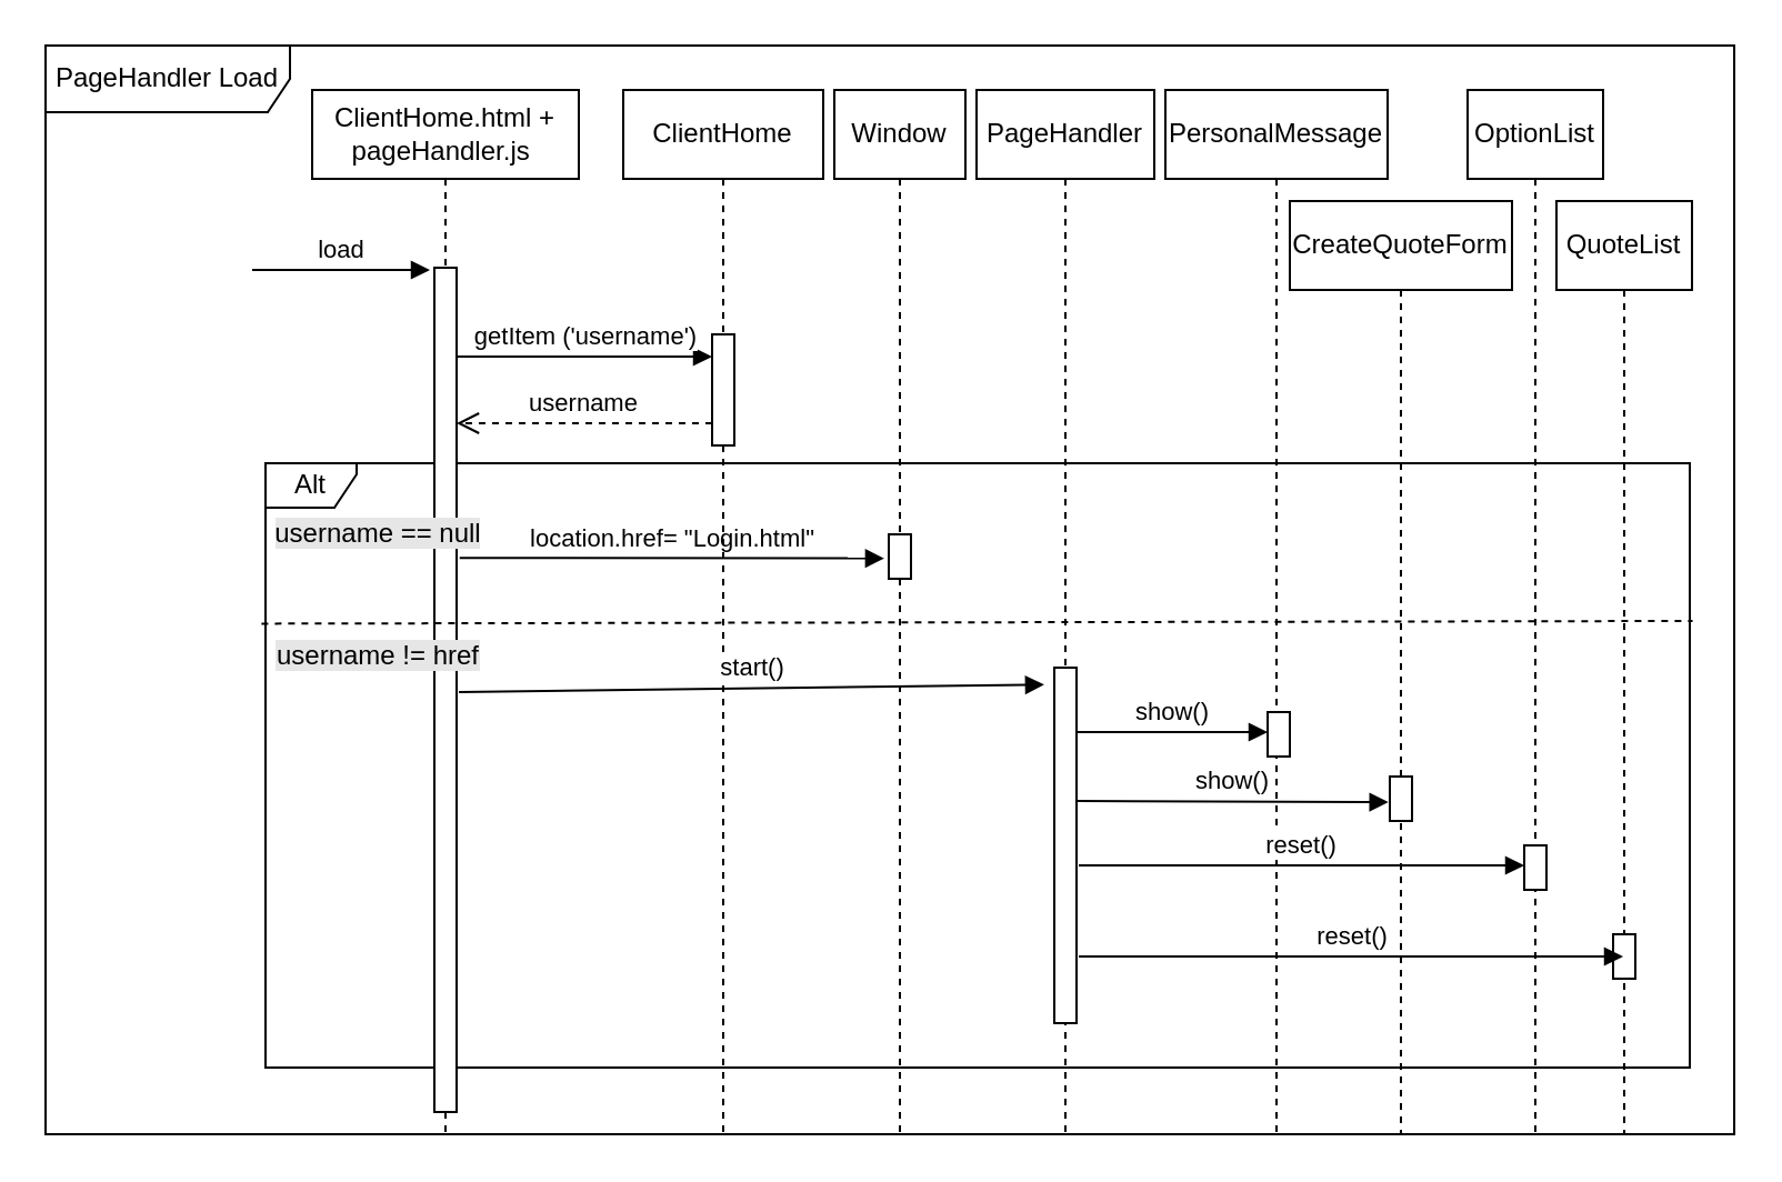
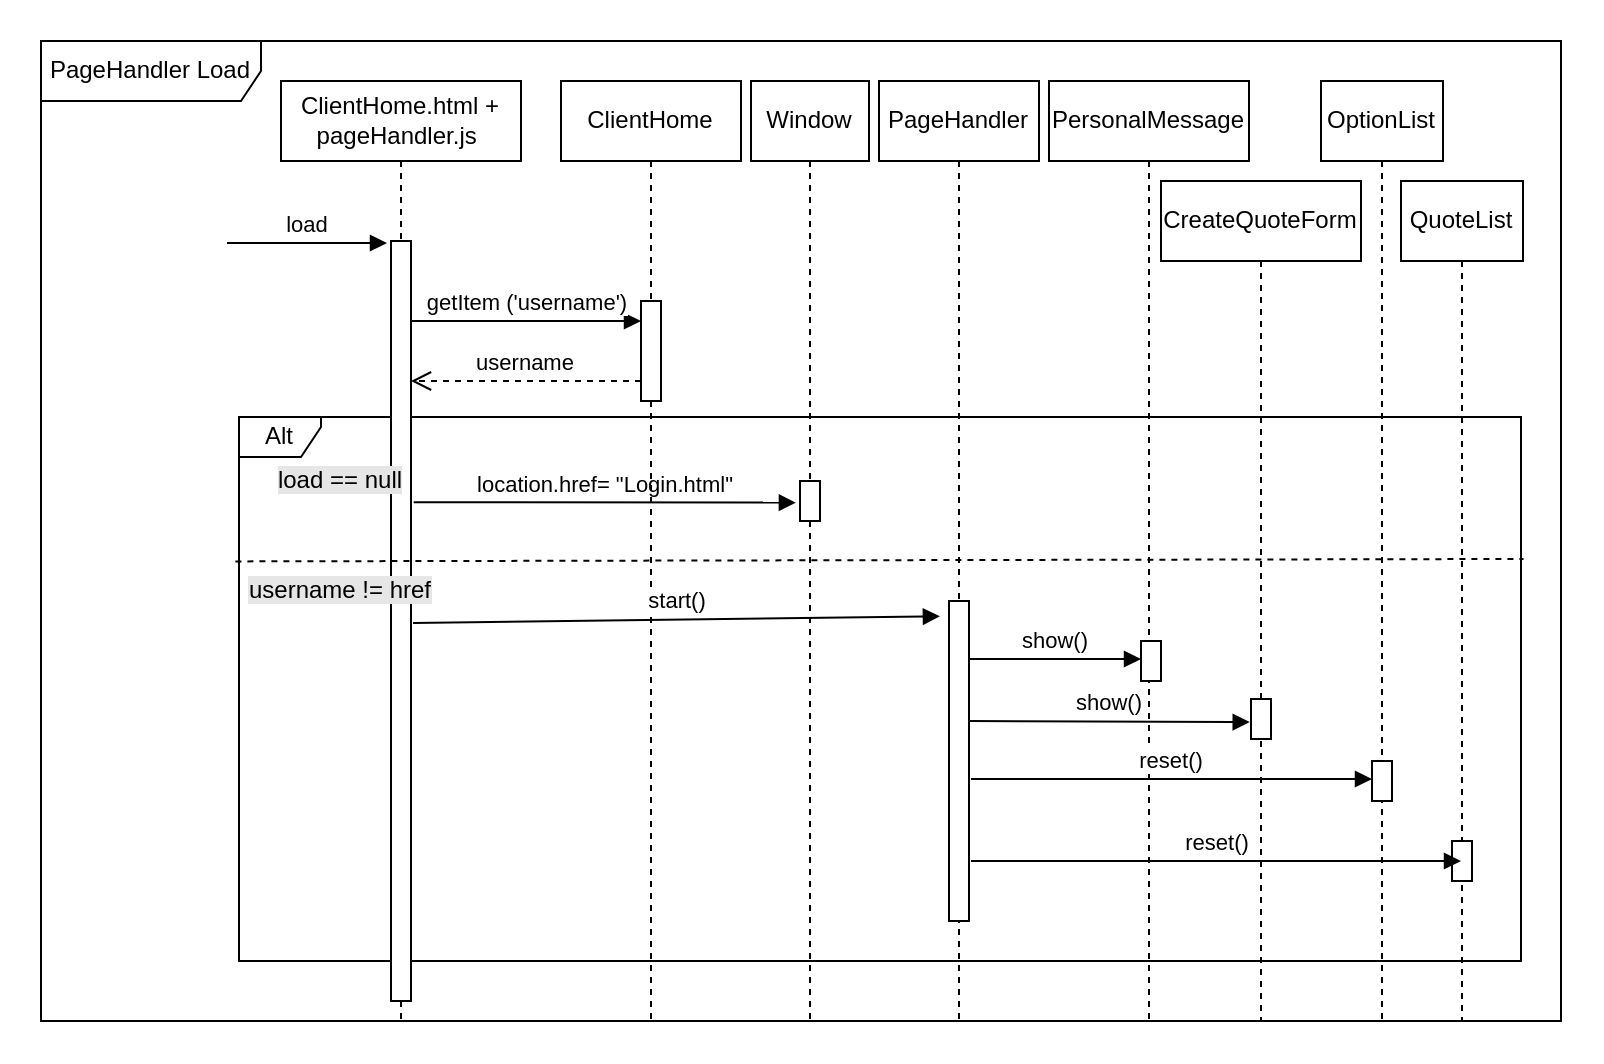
  <mxCell id="0" />
  <mxCell id="1" parent="0" />
  <mxCell id="2" value="Alt" style="shape=umlFrame;whiteSpace=wrap;html=1;width=41;height=20;" vertex="1" parent="1"><mxGeometry x="119" y="208" width="641" height="272" as="geometry" /></mxCell>
  <mxCell id="3" value="Window" style="shape=umlLifeline;perimeter=lifelinePerimeter;whiteSpace=wrap;html=1;container=0;collapsible=0;recursiveResize=0;outlineConnect=0;" vertex="1" parent="1"><mxGeometry x="375" y="40" width="59" height="470" as="geometry" /></mxCell>
  <mxCell id="4" value="ClientHome.html +&lt;br&gt;pageHandler.js&amp;nbsp;" style="shape=umlLifeline;perimeter=lifelinePerimeter;whiteSpace=wrap;html=1;container=1;collapsible=0;recursiveResize=0;outlineConnect=0;" vertex="1" parent="1"><mxGeometry x="140" y="40" width="120" height="470" as="geometry" /></mxCell>
  <mxCell id="5" value="" style="html=1;points=[];perimeter=orthogonalPerimeter;" vertex="1" parent="4"><mxGeometry x="55" y="80" width="10" height="380" as="geometry" /></mxCell>
  <mxCell id="6" value="location.href= &quot;Login.html&quot;" style="html=1;verticalAlign=bottom;endArrow=block;rounded=0;entryX=-0.205;entryY=0.791;entryDx=0;entryDy=0;entryPerimeter=0;" edge="1" parent="4"><mxGeometry width="80" relative="1" as="geometry"><mxPoint x="66.36" y="210.64" as="sourcePoint" /><mxPoint x="257.45" y="210.82" as="targetPoint" /></mxGeometry></mxCell>
  <mxCell id="7" value="&lt;span style=&quot;&quot;&gt;PageHandler Load&lt;/span&gt;" style="shape=umlFrame;whiteSpace=wrap;html=1;labelBackgroundColor=#FFFFFF;width=110;height=30;" vertex="1" parent="4"><mxGeometry x="-120" y="-20" width="760" height="490" as="geometry" /></mxCell>
  <mxCell id="8" value="load" style="html=1;verticalAlign=bottom;endArrow=block;rounded=0;" edge="1" parent="1"><mxGeometry width="80" relative="1" as="geometry"><mxPoint x="113" y="121" as="sourcePoint" /><mxPoint x="193" y="121" as="targetPoint" /></mxGeometry></mxCell>
  <mxCell id="9" value="ClientHome" style="shape=umlLifeline;perimeter=lifelinePerimeter;whiteSpace=wrap;html=1;container=0;collapsible=0;recursiveResize=0;outlineConnect=0;" vertex="1" parent="1"><mxGeometry x="280" y="40" width="90" height="470" as="geometry" /></mxCell>
  <mxCell id="10" value="getItem ('username')" style="html=1;verticalAlign=bottom;endArrow=block;rounded=0;" edge="1" parent="1" target="11"><mxGeometry width="80" relative="1" as="geometry"><mxPoint x="205" y="160" as="sourcePoint" /><mxPoint x="285" y="160" as="targetPoint" /></mxGeometry></mxCell>
  <mxCell id="11" value="" style="html=1;points=[];perimeter=orthogonalPerimeter;" vertex="1" parent="1"><mxGeometry x="320" y="150" width="10" height="50" as="geometry" /></mxCell>
  <mxCell id="12" value="username" style="html=1;verticalAlign=bottom;endArrow=open;dashed=1;endSize=8;rounded=0;" edge="1" parent="1" target="5"><mxGeometry relative="1" as="geometry"><mxPoint x="320" y="190" as="sourcePoint" /><mxPoint x="210" y="190" as="targetPoint" /></mxGeometry></mxCell>
- <mxCell id="13" value="&lt;span style=&quot;background-color: rgb(230, 230, 230);&quot;&gt;username == null&lt;/span&gt;" style="text;html=1;strokeColor=none;fillColor=none;align=center;verticalAlign=middle;whiteSpace=wrap;rounded=0;" vertex="1" parent="1"><mxGeometry x="115" y="225" width="110" height="30" as="geometry" /></mxCell>
+ <mxCell id="13" value="&lt;span style=&quot;background-color: rgb(230, 230, 230);&quot;&gt;load == null&lt;/span&gt;" style="text;html=1;strokeColor=none;fillColor=none;align=center;verticalAlign=middle;whiteSpace=wrap;rounded=0;" vertex="1" parent="1"><mxGeometry x="115" y="225" width="110" height="30" as="geometry" /></mxCell>
  <mxCell id="14" value="" style="endArrow=none;dashed=1;html=1;rounded=0;exitX=-0.005;exitY=0.366;exitDx=0;exitDy=0;exitPerimeter=0;entryX=1.002;entryY=0.261;entryDx=0;entryDy=0;entryPerimeter=0;" edge="1" parent="1" target="2"><mxGeometry width="50" height="50" relative="1" as="geometry"><mxPoint x="117.2" y="280.2" as="sourcePoint" /><mxPoint x="780" y="280" as="targetPoint" /></mxGeometry></mxCell>
  <mxCell id="15" value="&lt;span style=&quot;background-color: rgb(230, 230, 230);&quot;&gt;username != href&lt;/span&gt;" style="text;html=1;strokeColor=none;fillColor=none;align=center;verticalAlign=middle;whiteSpace=wrap;rounded=0;" vertex="1" parent="1"><mxGeometry x="115" y="280" width="110" height="30" as="geometry" /></mxCell>
  <mxCell id="16" value="PageHandler" style="shape=umlLifeline;perimeter=lifelinePerimeter;whiteSpace=wrap;html=1;container=0;collapsible=0;recursiveResize=0;outlineConnect=0;" vertex="1" parent="1"><mxGeometry x="439" y="40" width="80" height="470" as="geometry" /></mxCell>
  <mxCell id="17" value="start()" style="html=1;verticalAlign=bottom;endArrow=block;rounded=0;entryX=-0.455;entryY=0.048;entryDx=0;entryDy=0;entryPerimeter=0;" edge="1" parent="1" target="18"><mxGeometry width="80" relative="1" as="geometry"><mxPoint x="206" y="311" as="sourcePoint" /><mxPoint x="421" y="310" as="targetPoint" /></mxGeometry></mxCell>
  <mxCell id="18" value="" style="html=1;points=[];perimeter=orthogonalPerimeter;" vertex="1" parent="1"><mxGeometry x="474" y="300" width="10" height="160" as="geometry" /></mxCell>
  <mxCell id="19" value="PersonalMessage" style="shape=umlLifeline;perimeter=lifelinePerimeter;whiteSpace=wrap;html=1;container=0;collapsible=0;recursiveResize=0;outlineConnect=0;" vertex="1" parent="1"><mxGeometry x="524" y="40" width="100" height="470" as="geometry" /></mxCell>
  <mxCell id="20" value="" style="html=1;points=[];perimeter=orthogonalPerimeter;" vertex="1" parent="1"><mxGeometry x="399.5" y="240" width="10" height="20" as="geometry" /></mxCell>
  <mxCell id="21" value="CreateQuoteForm" style="shape=umlLifeline;perimeter=lifelinePerimeter;whiteSpace=wrap;html=1;container=0;collapsible=0;recursiveResize=0;outlineConnect=0;" vertex="1" parent="1"><mxGeometry x="580" y="90" width="100" height="420" as="geometry" /></mxCell>
  <mxCell id="22" value="OptionList" style="shape=umlLifeline;perimeter=lifelinePerimeter;whiteSpace=wrap;html=1;container=0;collapsible=0;recursiveResize=0;outlineConnect=0;" vertex="1" parent="1"><mxGeometry x="660" y="40" width="61" height="470" as="geometry" /></mxCell>
  <mxCell id="23" value="QuoteList" style="shape=umlLifeline;perimeter=lifelinePerimeter;whiteSpace=wrap;html=1;container=0;collapsible=0;recursiveResize=0;outlineConnect=0;" vertex="1" parent="1"><mxGeometry x="700" y="90" width="61" height="420" as="geometry" /></mxCell>
  <mxCell id="24" value="show()&lt;span style=&quot;color: rgba(0, 0, 0, 0); font-family: monospace; font-size: 0px; text-align: start; background-color: rgb(248, 249, 250);&quot;&gt;%3CmxGraphModel%3E%3Croot%3E%3CmxCell%20id%3D%220%22%2F%3E%3CmxCell%20id%3D%221%22%20parent%3D%220%22%2F%3E%3CmxCell%20id%3D%222%22%20value%3D%22%22%20style%3D%22html%3D1%3Bpoints%3D%5B%5D%3Bperimeter%3DorthogonalPerimeter%3B%22%20vertex%3D%221%22%20parent%3D%221%22%3E%3CmxGeometry%20x%3D%22414%22%20y%3D%22340%22%20width%3D%2210%22%20height%3D%22200%22%20as%3D%22geometry%22%2F%3E%3C%2FmxCell%3E%3C%2Froot%3E%3C%2FmxGraphModel%3E&lt;/span&gt;" style="html=1;verticalAlign=bottom;endArrow=block;rounded=0;" edge="1" parent="1"><mxGeometry width="80" relative="1" as="geometry"><mxPoint x="484" y="329" as="sourcePoint" /><mxPoint x="570" y="329" as="targetPoint" /></mxGeometry></mxCell>
  <mxCell id="25" value="" style="html=1;points=[];perimeter=orthogonalPerimeter;" vertex="1" parent="1"><mxGeometry x="570" y="320" width="10" height="20" as="geometry" /></mxCell>
  <mxCell id="26" value="show()&lt;span style=&quot;color: rgba(0, 0, 0, 0); font-family: monospace; font-size: 0px; text-align: start; background-color: rgb(248, 249, 250);&quot;&gt;%3CmxGraphModel%3E%3Croot%3E%3CmxCell%20id%3D%220%22%2F%3E%3CmxCell%20id%3D%221%22%20parent%3D%220%22%2F%3E%3CmxCell%20id%3D%222%22%20value%3D%22%22%20style%3D%22html%3D1%3Bpoints%3D%5B%5D%3Bperimeter%3DorthogonalPerimeter%3B%22%20vertex%3D%221%22%20parent%3D%221%22%3E%3CmxGeometry%20x%3D%22414%22%20y%3D%22340%22%20width%3D%2210%22%20height%3D%22200%22%20as%3D%22geometry%22%2F%3E%3C%2FmxCell%3E%3C%2Froot%3E%3C%2FmxGraphModel%3E&lt;/span&gt;" style="html=1;verticalAlign=bottom;endArrow=block;rounded=0;entryX=-0.064;entryY=0.577;entryDx=0;entryDy=0;entryPerimeter=0;" edge="1" parent="1" target="27"><mxGeometry width="80" relative="1" as="geometry"><mxPoint x="484" y="360" as="sourcePoint" /><mxPoint x="570" y="360" as="targetPoint" /></mxGeometry></mxCell>
  <mxCell id="27" value="" style="html=1;points=[];perimeter=orthogonalPerimeter;" vertex="1" parent="1"><mxGeometry x="625" y="349" width="10" height="20" as="geometry" /></mxCell>
  <mxCell id="28" value="" style="html=1;points=[];perimeter=orthogonalPerimeter;" vertex="1" parent="1"><mxGeometry x="685.5" y="380" width="10" height="20" as="geometry" /></mxCell>
  <mxCell id="29" value="reset()" style="html=1;verticalAlign=bottom;endArrow=block;rounded=0;" edge="1" parent="1" target="28"><mxGeometry width="80" relative="1" as="geometry"><mxPoint x="485" y="389" as="sourcePoint" /><mxPoint x="625.36" y="389.54" as="targetPoint" /></mxGeometry></mxCell>
  <mxCell id="30" value="" style="html=1;points=[];perimeter=orthogonalPerimeter;" vertex="1" parent="1"><mxGeometry x="725.5" y="420" width="10" height="20" as="geometry" /></mxCell>
  <mxCell id="31" value="reset()" style="html=1;verticalAlign=bottom;endArrow=block;rounded=0;" edge="1" parent="1" target="23"><mxGeometry width="80" relative="1" as="geometry"><mxPoint x="485" y="430" as="sourcePoint" /><mxPoint x="685.5" y="430" as="targetPoint" /></mxGeometry></mxCell>
